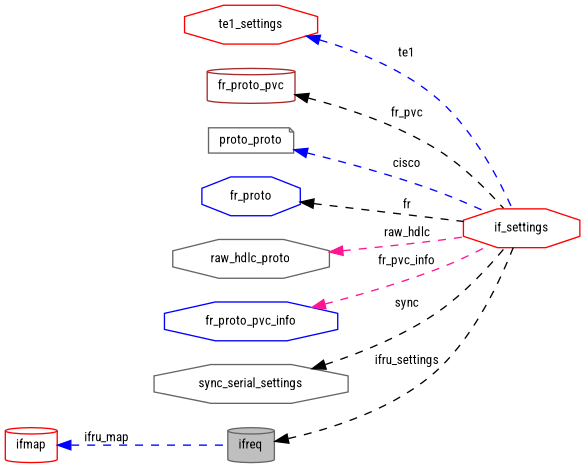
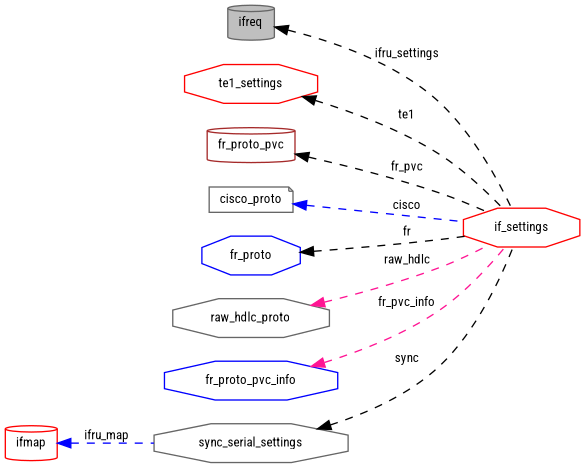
  digraph {
    fontname="Roboto Condensed"
    rankdir=LR
    node [color=gray40 fillcolor=white fontname="Roboto Condensed" fontsize=10 shape=octagon style=filled]
    edge [color=black dir=back fontname="Roboto Condensed" fontsize=10 labelfontname=Helvetica labelfontsize=10 style=dashed]
    n1 [fillcolor=grey75 fontcolor=black height=0.2 label=ifreq shape=cylinder width=0.4]
    n2 [color=red height=0.2 label=if_settings width=0.4]
    n3 [color=red height=0.2 label=ifmap shape=cylinder width=0.4]
    n4 [color=red height=0.2 label=te1_settings width=0.4]
    n5 [color=brown height=0.2 label=fr_proto_pvc shape=cylinder width=0.4]
-   n6 [height=0.2 label=proto_proto shape=note width=0.4]
+   n6 [height=0.2 label=cisco_proto shape=note width=0.4]
    n7 [color=blue height=0.2 label=fr_proto width=0.4]
    n8 [height=0.2 label=raw_hdlc_proto width=0.4]
    n9 [color=blue height=0.2 label=fr_proto_pvc_info width=0.4]
    n10 [height=0.2 label=sync_serial_settings width=0.4]
    n1 -> n2 [label=" ifru_settings"]
-   n3 -> n1 [color=blue label=" ifru_map"]
-   n4 -> n2 [color=blue label=" te1"]
+   n3 -> n10 [color=blue label=" ifru_map"]
+   n4 -> n2 [label=" te1"]
    n5 -> n2 [label=" fr_pvc"]
    n6 -> n2 [color=blue label=" cisco"]
    n7 -> n2 [label=" fr"]
    n8 -> n2 [color=deeppink label=" raw_hdlc"]
    n9 -> n2 [color=deeppink label=" fr_pvc_info"]
    n10 -> n2 [label=" sync"]
  }
